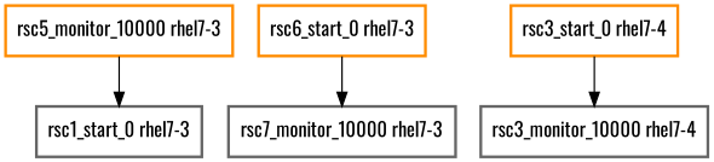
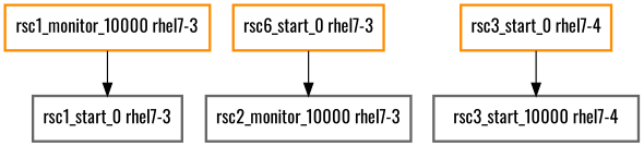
  digraph {
    fontname=Oswald
    node [color=gray40 fontcolor=black fontname=Oswald shape=box style=bold]
    edge [fontname=Oswald style=solid]
    "rsc1_start_0 rhel7-3"
-   "rsc1_monitor_10000 rhel7-3" [color=darkorange label="rsc5_monitor_10000 rhel7-3"]
-   "rsc2_monitor_10000 rhel7-3" [label="rsc7_monitor_10000 rhel7-3"]
+   "rsc1_monitor_10000 rhel7-3" [color=darkorange]
+   "rsc2_monitor_10000 rhel7-3"
    n4 [color=darkorange label="rsc6_start_0 rhel7-3"]
-   "rsc3_monitor_10000 rhel7-4"
+   "rsc3_monitor_10000 rhel7-4" [label="rsc3_start_10000 rhel7-4"]
    "rsc3_start_0 rhel7-4" [color=darkorange]
    "rsc1_monitor_10000 rhel7-3" -> "rsc1_start_0 rhel7-3"
    n4 -> "rsc2_monitor_10000 rhel7-3"
    "rsc3_start_0 rhel7-4" -> "rsc3_monitor_10000 rhel7-4"
  }
